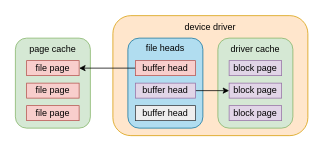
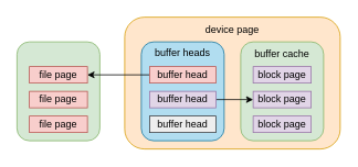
  <mxCell id="0" />
  <mxCell id="1" parent="0" />
  <mxCell id="2" value="" style="rounded=1;whiteSpace=wrap;html=1;fillColor=#ffe6cc;strokeColor=#d79b00;" vertex="1" parent="1"><mxGeometry x="150" y="20" width="260" height="160" as="geometry" /></mxCell>
  <mxCell id="3" value="" style="rounded=1;whiteSpace=wrap;html=1;fillColor=#d5e8d4;strokeColor=#82b366;" vertex="1" parent="1"><mxGeometry x="20" y="50" width="100" height="120" as="geometry" /></mxCell>
  <mxCell id="4" value="file page" style="rounded=0;whiteSpace=wrap;html=1;fillColor=#f8cecc;strokeColor=#b85450;" vertex="1" parent="1"><mxGeometry x="35" y="80" width="70" height="20" as="geometry" /></mxCell>
  <mxCell id="5" value="file page" style="rounded=0;whiteSpace=wrap;html=1;fillColor=#f8cecc;strokeColor=#b85450;" vertex="1" parent="1"><mxGeometry x="35" y="110" width="70" height="20" as="geometry" /></mxCell>
  <mxCell id="6" value="file page" style="rounded=0;whiteSpace=wrap;html=1;fillColor=#f8cecc;strokeColor=#b85450;" vertex="1" parent="1"><mxGeometry x="35" y="140" width="70" height="20" as="geometry" /></mxCell>
- <mxCell id="7" value="page cache" style="text;html=1;align=center;verticalAlign=middle;whiteSpace=wrap;rounded=0;" vertex="1" parent="1"><mxGeometry x="20" y="50" width="100" height="30" as="geometry" /></mxCell>
  <mxCell id="8" value="" style="rounded=1;whiteSpace=wrap;html=1;fillColor=#b1ddf0;strokeColor=#10739e;" vertex="1" parent="1"><mxGeometry x="170" y="50" width="100" height="120" as="geometry" /></mxCell>
  <mxCell id="9" value="" style="rounded=1;whiteSpace=wrap;html=1;fillColor=#d5e8d4;strokeColor=#82b366;" vertex="1" parent="1"><mxGeometry x="290" y="50" width="100" height="120" as="geometry" /></mxCell>
  <mxCell id="10" value="block page" style="rounded=0;whiteSpace=wrap;html=1;fillColor=#e1d5e7;strokeColor=#9673a6;" vertex="1" parent="1"><mxGeometry x="305" y="80" width="70" height="20" as="geometry" /></mxCell>
  <mxCell id="11" value="block page" style="rounded=0;whiteSpace=wrap;html=1;fillColor=#e1d5e7;strokeColor=#9673a6;" vertex="1" parent="1"><mxGeometry x="305" y="110" width="70" height="20" as="geometry" /></mxCell>
  <mxCell id="12" value="block page" style="rounded=0;whiteSpace=wrap;html=1;fillColor=#e1d5e7;strokeColor=#9673a6;" vertex="1" parent="1"><mxGeometry x="305" y="140" width="70" height="20" as="geometry" /></mxCell>
- <mxCell id="13" value="driver cache" style="text;html=1;align=center;verticalAlign=middle;whiteSpace=wrap;rounded=0;" vertex="1" parent="1"><mxGeometry x="290" y="50" width="100" height="30" as="geometry" /></mxCell>
+ <mxCell id="13" value="buffer cache" style="text;html=1;align=center;verticalAlign=middle;whiteSpace=wrap;rounded=0;" vertex="1" parent="1"><mxGeometry x="290" y="50" width="100" height="30" as="geometry" /></mxCell>
  <mxCell id="14" style="edgeStyle=orthogonalEdgeStyle;rounded=0;orthogonalLoop=1;jettySize=auto;html=1;" edge="1" parent="1" source="17" target="4"><mxGeometry relative="1" as="geometry" /></mxCell>
  <mxCell id="15" style="edgeStyle=orthogonalEdgeStyle;rounded=0;orthogonalLoop=1;jettySize=auto;html=1;" edge="1" parent="1" source="18" target="11"><mxGeometry relative="1" as="geometry" /></mxCell>
- <mxCell id="16" value="device driver" style="text;html=1;align=center;verticalAlign=middle;whiteSpace=wrap;rounded=0;" vertex="1" parent="1"><mxGeometry x="150" y="20" width="260" height="30" as="geometry" /></mxCell>
+ <mxCell id="16" value="device page" style="text;html=1;align=center;verticalAlign=middle;whiteSpace=wrap;rounded=0;" vertex="1" parent="1"><mxGeometry x="150" y="20" width="260" height="30" as="geometry" /></mxCell>
  <mxCell id="17" value="buffer head" style="rounded=0;whiteSpace=wrap;html=1;fillColor=#f8cecc;strokeColor=#b85450;" vertex="1" parent="1"><mxGeometry x="180" y="80" width="80" height="20" as="geometry" /></mxCell>
  <mxCell id="18" value="buffer head" style="rounded=0;whiteSpace=wrap;html=1;fillColor=#e1d5e7;strokeColor=#9673a6;" vertex="1" parent="1"><mxGeometry x="180" y="110" width="80" height="20" as="geometry" /></mxCell>
  <mxCell id="19" value="buffer head" style="rounded=0;whiteSpace=wrap;html=1;fillColor=#eeeeee;strokeColor=#36393d;" vertex="1" parent="1"><mxGeometry x="180" y="140" width="80" height="20" as="geometry" /></mxCell>
- <mxCell id="20" value="file heads" style="text;html=1;align=center;verticalAlign=middle;whiteSpace=wrap;rounded=0;" vertex="1" parent="1"><mxGeometry x="170" y="49" width="100" height="30" as="geometry" /></mxCell>
+ <mxCell id="20" value="buffer heads" style="text;html=1;align=center;verticalAlign=middle;whiteSpace=wrap;rounded=0;" vertex="1" parent="1"><mxGeometry x="170" y="49" width="100" height="30" as="geometry" /></mxCell>
